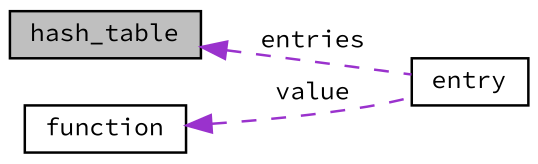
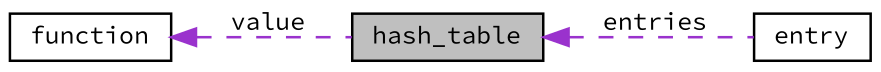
  digraph {
    fontname="Source Code Pro"
    rankdir=LR
    node [color=black fillcolor=white fontname="Source Code Pro" fontsize=10 shape=record style=filled]
    edge [color=darkorchid3 dir=back fontname="Source Code Pro" fontsize=10 labelfontname=Helvetica labelfontsize=10 style=dashed]
    n1 [fillcolor=grey75 fontcolor=black height=0.2 label=hash_table width=0.4]
    n2 [height=0.2 label=entry width=0.4]
    n3 [height=0.2 label=function width=0.4]
    n1 -> n2 [label=" entries"]
-   n3 -> n2 [label=" value"]
+   n3 -> n1 [label=" value"]
  }
